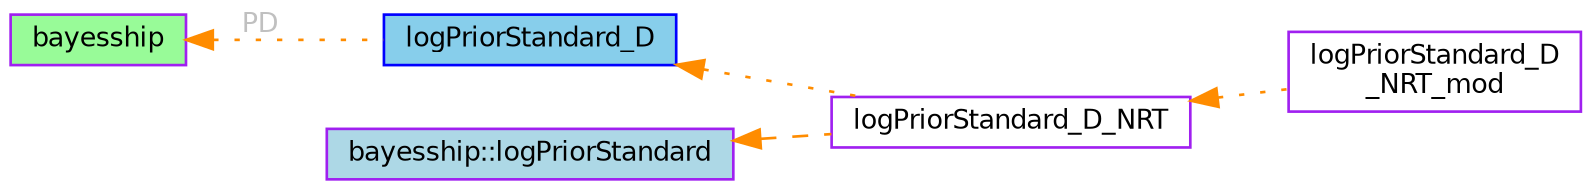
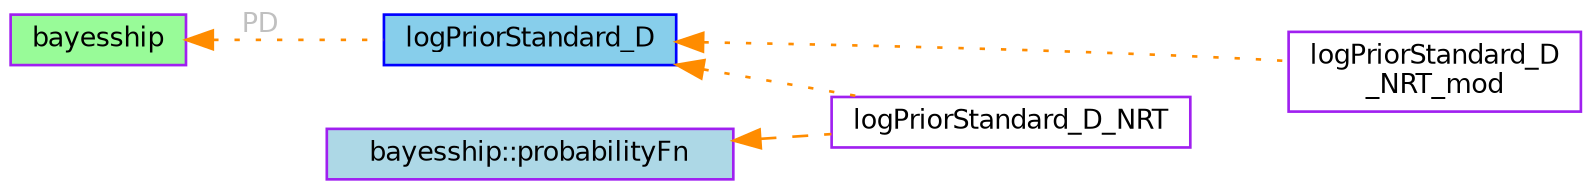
  digraph {
    rankdir=LR
    node [color=purple fillcolor=white fontname=Helvetica fontsize=10 shape=box style=filled]
    edge [color=darkorange dir=back fontname=Helvetica fontsize=10 labelfontname=Helvetica labelfontsize=10 style=dotted]
    n1 [fontcolor=black height=0.2 label="logPriorStandard_D\l_NRT_mod" width=0.4]
    n2 [height=0.2 label=logPriorStandard_D_NRT width=0.4]
    n3 [color=blue fillcolor=skyblue height=0.2 label=logPriorStandard_D width=0.4]
-   n4 [fillcolor=lightblue height=0.2 label="bayesship::logPriorStandard" width=0.4]
+   n4 [fillcolor=lightblue height=0.2 label="bayesship::probabilityFn" width=0.4]
    n5 [fillcolor=palegreen height=0.2 label=bayesship width=0.4]
-   n2 -> n1
+   n3 -> n1
    n3 -> n2
    n4 -> n2 [style=dashed]
    n5 -> n3 [fontcolor=grey label=" PD"]
  }
